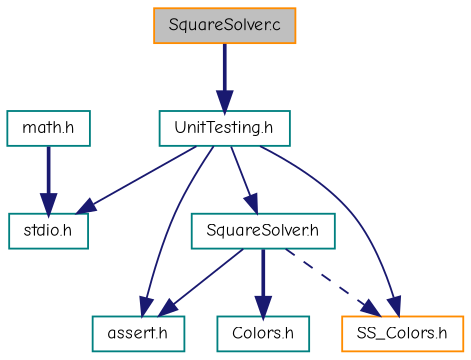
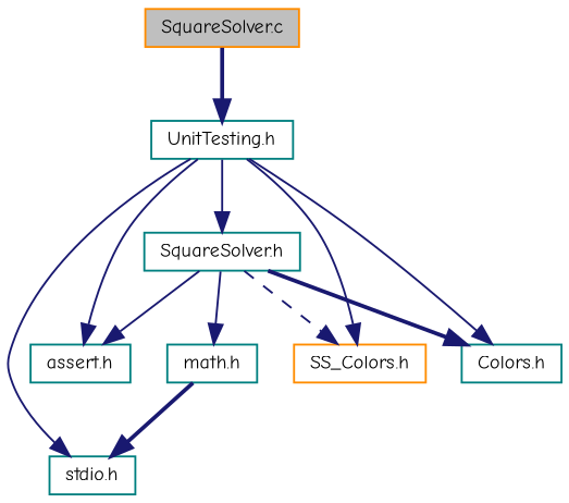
  digraph {
    fontname="Comic Neue"
    node [color=teal fillcolor=white fontname="Comic Neue" fontsize=10 shape=record style=filled]
    edge [color=midnightblue fontname="Comic Neue" fontsize=10 labelfontname=Helvetica labelfontsize=10 style=solid]
    n1 [color=darkorange fillcolor=grey75 fontcolor=black height=0.2 label="SquareSolver.c" width=0.4]
    n2 [height=0.2 label="UnitTesting.h" width=0.4]
    n3 [height=0.2 label="stdio.h" width=0.4]
    n4 [height=0.2 label="assert.h" width=0.4]
    n5 [height=0.2 label="SquareSolver.h" width=0.4]
    n6 [color=darkorange height=0.2 label="SS_Colors.h" width=0.4]
    n7 [height=0.2 label="Colors.h" width=0.4]
    n8 [height=0.2 label="math.h" width=0.4]
    n1 -> n2 [style=bold]
    n2 -> n3
    n2 -> n4
    n2 -> n5
    n2 -> n6
+   n2 -> n7
    n5 -> n4
    n5 -> n6 [style=dashed]
    n5 -> n7 [style=bold]
+   n5 -> n8
    n8 -> n3 [style=bold]
  }
